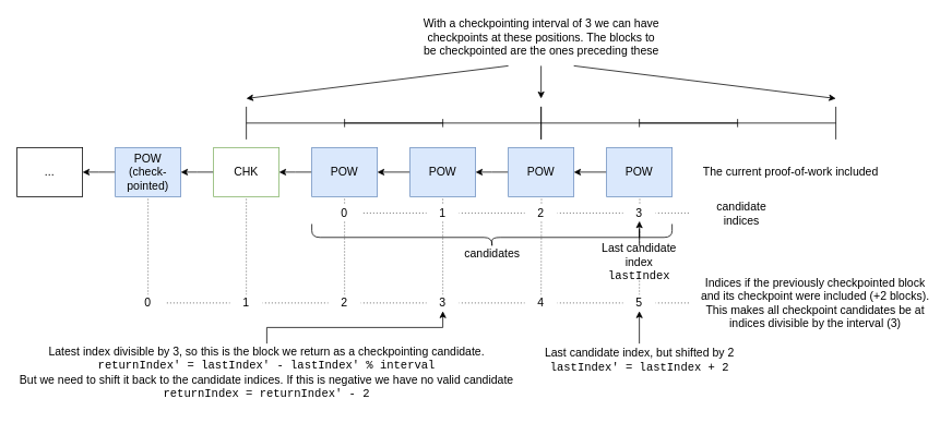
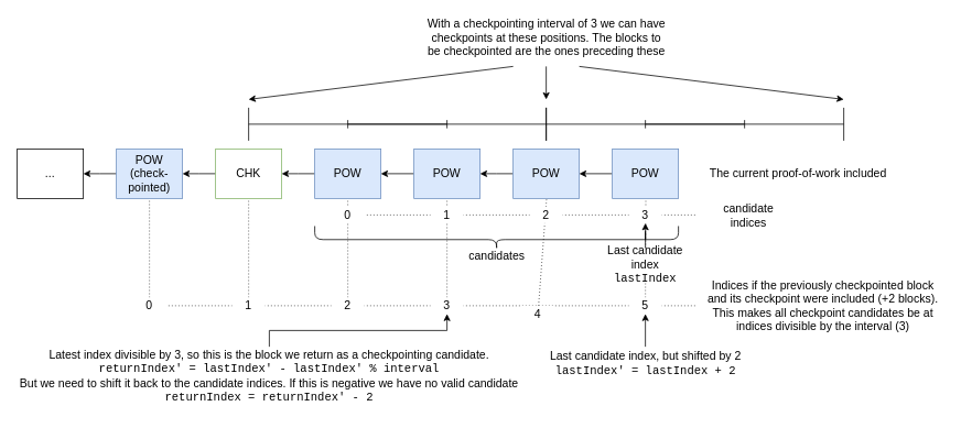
  <mxCell id="0" />
  <mxCell id="1" parent="0" />
  <mxCell id="2" value="" style="endArrow=none;dashed=1;html=1;dashPattern=1 3;strokeWidth=1;fontSize=14;entryX=1;entryY=0.5;entryDx=0;entryDy=0;" edge="1" parent="1" target="44"><mxGeometry width="50" height="50" relative="1" as="geometry"><mxPoint x="840" y="370" as="sourcePoint" /><mxPoint x="440" y="370" as="targetPoint" /></mxGeometry></mxCell>
  <mxCell id="3" value="" style="endArrow=none;dashed=1;html=1;dashPattern=1 3;strokeWidth=1;fontSize=14;entryX=1;entryY=0.5;entryDx=0;entryDy=0;" edge="1" parent="1" target="27"><mxGeometry width="50" height="50" relative="1" as="geometry"><mxPoint x="840" y="260" as="sourcePoint" /><mxPoint x="610" y="420" as="targetPoint" /></mxGeometry></mxCell>
  <mxCell id="4" value="" style="endArrow=none;dashed=1;html=1;dashPattern=1 3;strokeWidth=1;fontSize=14;entryX=0.5;entryY=1;entryDx=0;entryDy=0;" edge="1" parent="1" source="44" target="12"><mxGeometry width="50" height="50" relative="1" as="geometry"><mxPoint x="180" y="440" as="sourcePoint" /><mxPoint x="610" y="420" as="targetPoint" /></mxGeometry></mxCell>
  <mxCell id="5" value="" style="endArrow=none;dashed=1;html=1;dashPattern=1 3;strokeWidth=1;fontSize=14;" edge="1" parent="1" source="39"><mxGeometry width="50" height="50" relative="1" as="geometry"><mxPoint x="300" y="440" as="sourcePoint" /><mxPoint x="300" y="240" as="targetPoint" /></mxGeometry></mxCell>
  <mxCell id="6" value="" style="endArrow=none;dashed=1;html=1;dashPattern=1 3;strokeWidth=1;fontSize=14;" edge="1" parent="1" source="40"><mxGeometry width="50" height="50" relative="1" as="geometry"><mxPoint x="420" y="440" as="sourcePoint" /><mxPoint x="420" y="240" as="targetPoint" /></mxGeometry></mxCell>
  <mxCell id="7" value="" style="endArrow=none;dashed=1;html=1;dashPattern=1 3;strokeWidth=1;fontSize=14;" edge="1" parent="1" source="41"><mxGeometry width="50" height="50" relative="1" as="geometry"><mxPoint x="539.5" y="600" as="sourcePoint" /><mxPoint x="540" y="240" as="targetPoint" /></mxGeometry></mxCell>
  <mxCell id="8" value="" style="endArrow=none;dashed=1;html=1;dashPattern=1 3;strokeWidth=1;fontSize=14;" edge="1" parent="1" source="42"><mxGeometry width="50" height="50" relative="1" as="geometry"><mxPoint x="661" y="440" as="sourcePoint" /><mxPoint x="660.5" y="240" as="targetPoint" /></mxGeometry></mxCell>
  <mxCell id="9" value="" style="endArrow=none;dashed=1;html=1;dashPattern=1 3;strokeWidth=1;fontSize=14;" edge="1" parent="1" source="43"><mxGeometry width="50" height="50" relative="1" as="geometry"><mxPoint x="781" y="440" as="sourcePoint" /><mxPoint x="780.5" y="240" as="targetPoint" /></mxGeometry></mxCell>
  <mxCell id="10" value="" style="shape=curlyBracket;whiteSpace=wrap;html=1;rounded=1;rotation=-90;fontSize=14;size=0.5;" vertex="1" parent="1"><mxGeometry x="583.61" y="69.86" width="32.8" height="440" as="geometry" /></mxCell>
  <mxCell id="11" style="edgeStyle=orthogonalEdgeStyle;rounded=0;orthogonalLoop=1;jettySize=auto;html=1;entryX=1;entryY=0.5;entryDx=0;entryDy=0;fontSize=14;" edge="1" parent="1" source="12"><mxGeometry relative="1" as="geometry"><mxPoint x="100" y="210" as="targetPoint" /></mxGeometry></mxCell>
  <mxCell id="12" value="POW (check-pointed)" style="rounded=0;whiteSpace=wrap;html=1;fillColor=#dae8fc;strokeColor=#6c8ebf;fontSize=14;" vertex="1" parent="1"><mxGeometry x="140" y="180" width="80" height="60" as="geometry" /></mxCell>
  <mxCell id="13" style="edgeStyle=orthogonalEdgeStyle;rounded=0;orthogonalLoop=1;jettySize=auto;html=1;entryX=1;entryY=0.5;entryDx=0;entryDy=0;fontSize=14;" edge="1" parent="1" source="14"><mxGeometry relative="1" as="geometry"><mxPoint x="220" y="210" as="targetPoint" /></mxGeometry></mxCell>
  <mxCell id="14" value="CHK" style="rounded=0;whiteSpace=wrap;html=1;fillColor=#ffffff;strokeColor=#82b366;fontSize=14;" vertex="1" parent="1"><mxGeometry x="260" y="180" width="80" height="60" as="geometry" /></mxCell>
  <mxCell id="15" style="edgeStyle=orthogonalEdgeStyle;rounded=0;orthogonalLoop=1;jettySize=auto;html=1;fontSize=14;" edge="1" parent="1" source="16"><mxGeometry relative="1" as="geometry"><mxPoint x="340" y="210" as="targetPoint" /></mxGeometry></mxCell>
  <mxCell id="16" value="POW" style="rounded=0;whiteSpace=wrap;html=1;fillColor=#dae8fc;strokeColor=#6c8ebf;fontSize=14;" vertex="1" parent="1"><mxGeometry x="380" y="180" width="80" height="60" as="geometry" /></mxCell>
  <mxCell id="17" style="edgeStyle=orthogonalEdgeStyle;rounded=0;orthogonalLoop=1;jettySize=auto;html=1;entryX=1;entryY=0.5;entryDx=0;entryDy=0;fontSize=14;" edge="1" parent="1" source="18" target="16"><mxGeometry relative="1" as="geometry"><mxPoint x="480" y="230" as="targetPoint" /></mxGeometry></mxCell>
  <mxCell id="18" value="POW" style="rounded=0;whiteSpace=wrap;html=1;fillColor=#dae8fc;strokeColor=#6c8ebf;fontSize=14;" vertex="1" parent="1"><mxGeometry x="500" y="180" width="80" height="60" as="geometry" /></mxCell>
  <mxCell id="19" value="..." style="rounded=0;whiteSpace=wrap;html=1;fontSize=14;" vertex="1" parent="1"><mxGeometry x="20" y="180" width="80" height="60" as="geometry" /></mxCell>
  <mxCell id="20" style="edgeStyle=orthogonalEdgeStyle;rounded=0;orthogonalLoop=1;jettySize=auto;html=1;fontSize=14;" edge="1" parent="1" source="21"><mxGeometry relative="1" as="geometry"><mxPoint x="580" y="210" as="targetPoint" /></mxGeometry></mxCell>
  <mxCell id="21" value="POW" style="rounded=0;whiteSpace=wrap;html=1;fillColor=#dae8fc;strokeColor=#6c8ebf;fontSize=14;" vertex="1" parent="1"><mxGeometry x="620" y="180" width="80" height="60" as="geometry" /></mxCell>
  <mxCell id="22" style="edgeStyle=orthogonalEdgeStyle;rounded=0;orthogonalLoop=1;jettySize=auto;html=1;entryX=1;entryY=0.5;entryDx=0;entryDy=0;fontSize=14;" edge="1" parent="1" source="23" target="21"><mxGeometry relative="1" as="geometry"><mxPoint x="720" y="230" as="targetPoint" /></mxGeometry></mxCell>
  <mxCell id="23" value="POW" style="rounded=0;whiteSpace=wrap;html=1;fillColor=#dae8fc;strokeColor=#6c8ebf;fontSize=14;" vertex="1" parent="1"><mxGeometry x="740" y="180" width="80" height="60" as="geometry" /></mxCell>
  <mxCell id="24" value="candidates" style="text;html=1;strokeColor=none;align=center;verticalAlign=middle;whiteSpace=wrap;rounded=0;fontSize=14;fillColor=#ffffff;labelBackgroundColor=none;" vertex="1" parent="1"><mxGeometry x="550.5" y="300" width="99" height="20" as="geometry" /></mxCell>
  <mxCell id="25" value="1" style="text;html=1;strokeColor=none;align=center;verticalAlign=middle;whiteSpace=wrap;rounded=0;fontSize=14;labelBackgroundColor=none;fillColor=#ffffff;" vertex="1" parent="1"><mxGeometry x="520" y="250" width="40" height="20" as="geometry" /></mxCell>
  <mxCell id="26" value="2" style="text;html=1;strokeColor=none;align=center;verticalAlign=middle;whiteSpace=wrap;rounded=0;fontSize=14;labelBackgroundColor=none;fillColor=#ffffff;" vertex="1" parent="1"><mxGeometry x="640" y="250" width="40" height="20" as="geometry" /></mxCell>
  <mxCell id="27" value="0" style="text;html=1;strokeColor=none;align=center;verticalAlign=middle;whiteSpace=wrap;rounded=0;fontSize=14;labelBackgroundColor=none;fillColor=#ffffff;" vertex="1" parent="1"><mxGeometry x="400" y="250" width="40" height="20" as="geometry" /></mxCell>
  <mxCell id="28" value="3" style="text;html=1;strokeColor=none;align=center;verticalAlign=middle;whiteSpace=wrap;rounded=0;fontSize=14;labelBackgroundColor=none;fillColor=#ffffff;" vertex="1" parent="1"><mxGeometry x="760" y="250" width="40" height="20" as="geometry" /></mxCell>
  <mxCell id="29" style="edgeStyle=orthogonalEdgeStyle;rounded=0;orthogonalLoop=1;jettySize=auto;html=1;fontSize=14;strokeWidth=1;" edge="1" parent="1" source="30" target="28"><mxGeometry relative="1" as="geometry" /></mxCell>
  <mxCell id="30" value="&lt;div&gt;Last candidate index&lt;/div&gt;&lt;div&gt;&lt;font face=&quot;Courier New&quot;&gt;lastIndex&lt;/font&gt;&lt;br&gt;&lt;/div&gt;" style="text;html=1;strokeColor=none;align=center;verticalAlign=middle;whiteSpace=wrap;rounded=0;fontSize=14;labelBackgroundColor=none;fillColor=#ffffff;" vertex="1" parent="1"><mxGeometry x="715" y="300" width="130" height="40" as="geometry" /></mxCell>
  <mxCell id="31" value="" style="shape=crossbar;whiteSpace=wrap;html=1;rounded=1;fontSize=14;" vertex="1" parent="1"><mxGeometry x="300" y="130" width="360" height="40" as="geometry" /></mxCell>
  <mxCell id="32" value="" style="shape=crossbar;whiteSpace=wrap;html=1;rounded=1;fontSize=14;" vertex="1" parent="1"><mxGeometry x="420" y="145" width="120" height="10" as="geometry" /></mxCell>
  <mxCell id="33" value="" style="shape=crossbar;whiteSpace=wrap;html=1;rounded=1;fontSize=14;" vertex="1" parent="1"><mxGeometry x="660" y="130" width="360" height="40" as="geometry" /></mxCell>
  <mxCell id="34" value="" style="shape=crossbar;whiteSpace=wrap;html=1;rounded=1;fontSize=14;" vertex="1" parent="1"><mxGeometry x="780" y="145" width="120" height="10" as="geometry" /></mxCell>
  <mxCell id="35" value="With a checkpointing interval of 3 we can have checkpoints at these positions. The blocks to be checkpointed are the ones preceding these" style="text;html=1;strokeColor=none;fillColor=none;align=center;verticalAlign=middle;whiteSpace=wrap;rounded=0;fontSize=14;" vertex="1" parent="1"><mxGeometry x="510.62" y="20" width="298.75" height="50" as="geometry" /></mxCell>
  <mxCell id="36" value="" style="endArrow=classic;html=1;fontSize=14;" edge="1" parent="1"><mxGeometry width="50" height="50" relative="1" as="geometry"><mxPoint x="620" y="80" as="sourcePoint" /><mxPoint x="300" y="120" as="targetPoint" /></mxGeometry></mxCell>
  <mxCell id="37" value="" style="endArrow=classic;html=1;fontSize=14;" edge="1" parent="1"><mxGeometry width="50" height="50" relative="1" as="geometry"><mxPoint x="700" y="80" as="sourcePoint" /><mxPoint x="1020" y="120" as="targetPoint" /></mxGeometry></mxCell>
  <mxCell id="38" value="" style="endArrow=classic;html=1;fontSize=14;" edge="1" parent="1"><mxGeometry width="50" height="50" relative="1" as="geometry"><mxPoint x="660" y="80" as="sourcePoint" /><mxPoint x="660" y="120" as="targetPoint" /></mxGeometry></mxCell>
  <mxCell id="39" value="1" style="text;html=1;strokeColor=none;align=center;verticalAlign=middle;whiteSpace=wrap;rounded=0;fontSize=14;labelBackgroundColor=none;fillColor=#ffffff;" vertex="1" parent="1"><mxGeometry x="280" y="360" width="40" height="20" as="geometry" /></mxCell>
  <mxCell id="40" value="2" style="text;html=1;strokeColor=none;align=center;verticalAlign=middle;whiteSpace=wrap;rounded=0;fontSize=14;labelBackgroundColor=none;fillColor=#ffffff;" vertex="1" parent="1"><mxGeometry x="400" y="360" width="40" height="20" as="geometry" /></mxCell>
  <mxCell id="41" value="3" style="text;html=1;strokeColor=none;align=center;verticalAlign=middle;whiteSpace=wrap;rounded=0;fontSize=14;labelBackgroundColor=none;fillColor=#ffffff;" vertex="1" parent="1"><mxGeometry x="520" y="360" width="40" height="20" as="geometry" /></mxCell>
- <mxCell id="42" value="4" style="text;html=1;strokeColor=none;align=center;verticalAlign=middle;whiteSpace=wrap;rounded=0;fontSize=14;labelBackgroundColor=none;fillColor=#ffffff;" vertex="1" parent="1"><mxGeometry x="640" y="360" width="40" height="20" as="geometry" /></mxCell>
+ <mxCell id="42" value="4" style="text;html=1;strokeColor=none;align=center;verticalAlign=middle;whiteSpace=wrap;rounded=0;fontSize=14;labelBackgroundColor=none;fillColor=#ffffff;" vertex="1" parent="1"><mxGeometry x="630" y="370" width="40" height="20" as="geometry" /></mxCell>
  <mxCell id="43" value="5" style="text;html=1;strokeColor=none;align=center;verticalAlign=middle;whiteSpace=wrap;rounded=0;fontSize=14;labelBackgroundColor=none;fillColor=#ffffff;" vertex="1" parent="1"><mxGeometry x="760" y="360" width="40" height="20" as="geometry" /></mxCell>
  <mxCell id="44" value="0" style="text;html=1;strokeColor=none;align=center;verticalAlign=middle;whiteSpace=wrap;rounded=0;fontSize=14;labelBackgroundColor=none;fillColor=#ffffff;" vertex="1" parent="1"><mxGeometry x="160" y="360" width="40" height="20" as="geometry" /></mxCell>
  <mxCell id="45" value="candidate indices" style="text;html=1;strokeColor=none;align=center;verticalAlign=middle;whiteSpace=wrap;rounded=0;shadow=0;labelBackgroundColor=none;sketch=0;fontSize=14;fillColor=#ffffff;" vertex="1" parent="1"><mxGeometry x="850" y="250" width="110" height="20" as="geometry" /></mxCell>
  <mxCell id="46" value="Indices if the previously checkpointed block and its checkpoint were included (+2 blocks). This makes all checkpoint candidates be at indices divisible by the interval (3)" style="text;html=1;strokeColor=none;align=center;verticalAlign=middle;whiteSpace=wrap;rounded=0;shadow=0;labelBackgroundColor=none;sketch=0;fontSize=14;fillColor=#ffffff;" vertex="1" parent="1"><mxGeometry x="850" y="345" width="290" height="50" as="geometry" /></mxCell>
  <mxCell id="47" style="edgeStyle=orthogonalEdgeStyle;rounded=0;orthogonalLoop=1;jettySize=auto;html=1;entryX=0.5;entryY=1;entryDx=0;entryDy=0;fontSize=14;strokeWidth=1;" edge="1" parent="1" source="48" target="41"><mxGeometry relative="1" as="geometry" /></mxCell>
  <mxCell id="48" value="&lt;div&gt;Latest index divisible by 3, so this is the block we return as a checkpointing candidate.&lt;/div&gt;&lt;div&gt;&lt;font face=&quot;Courier New&quot;&gt;returnIndex' = lastIndex' - lastIndex' % interval&lt;/font&gt;&lt;/div&gt;&lt;div&gt;But we need to shift it back to the candidate indices. If this is negative we have no valid candidate&lt;/div&gt;&lt;div&gt;&lt;font face=&quot;Courier New&quot;&gt;returnIndex = returnIndex' - 2&lt;/font&gt;&lt;br&gt;&lt;/div&gt;" style="text;html=1;strokeColor=none;align=center;verticalAlign=middle;whiteSpace=wrap;rounded=0;fontSize=14;labelBackgroundColor=none;fillColor=#ffffff;" vertex="1" parent="1"><mxGeometry x="20" y="420" width="610" height="70" as="geometry" /></mxCell>
  <mxCell id="49" style="edgeStyle=orthogonalEdgeStyle;rounded=0;orthogonalLoop=1;jettySize=auto;html=1;entryX=0.5;entryY=1;entryDx=0;entryDy=0;fontSize=14;strokeWidth=1;" edge="1" parent="1" source="50" target="43"><mxGeometry relative="1" as="geometry" /></mxCell>
  <mxCell id="50" value="Last candidate index, but shifted by 2&lt;br&gt;&lt;div&gt;&lt;font face=&quot;Courier New&quot;&gt;lastIndex' = lastIndex + 2&lt;/font&gt;&lt;/div&gt;" style="text;html=1;strokeColor=none;align=center;verticalAlign=middle;whiteSpace=wrap;rounded=0;fontSize=14;labelBackgroundColor=none;fillColor=#ffffff;" vertex="1" parent="1"><mxGeometry x="662.5" y="420" width="235" height="40" as="geometry" /></mxCell>
  <mxCell id="51" value="The current proof-of-work included" style="text;html=1;strokeColor=none;fillColor=none;align=center;verticalAlign=middle;whiteSpace=wrap;rounded=0;shadow=0;labelBackgroundColor=none;sketch=0;fontSize=14;" vertex="1" parent="1"><mxGeometry x="845" y="200" width="240" height="20" as="geometry" /></mxCell>
